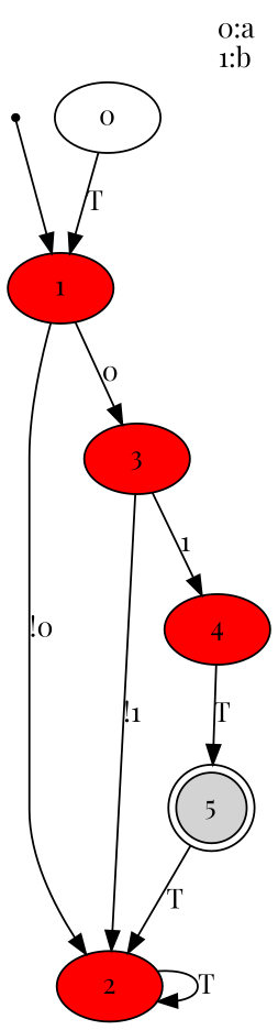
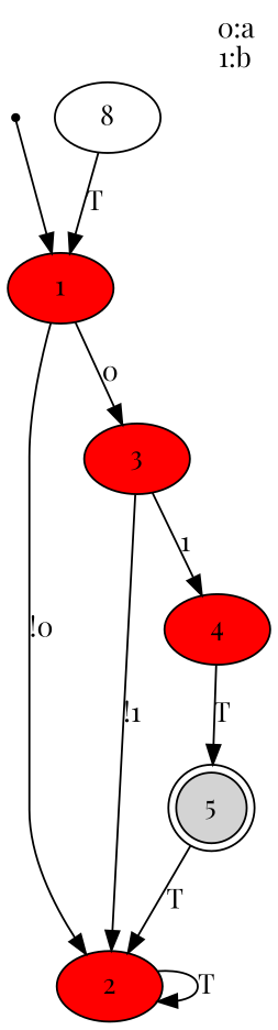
  digraph {
    label="0:a\n1:b\n"
    labeljust=r
    labelloc=t
    fontname="Playfair Display"
    node [fontname="Playfair Display" fillcolor=red style=filled]
    edge [fontname="Playfair Display"]
    init [shape=point fillcolor="" style=""]
    1
-   0 [fillcolor="" style=""]
+   0 [label=8 fillcolor="" style=""]
    2
    3
    4
    5 [fillcolor=lightgrey shape=doublecircle]
    init -> 1
    1 -> 2 [label="!0"]
    1 -> 3 [label=0]
    0 -> 1 [label=T]
    2 -> 2 [label=T]
    3 -> 2 [label="!1"]
    3 -> 4 [label=1]
    4 -> 5 [label=T]
    5 -> 2 [label=T]
  }
